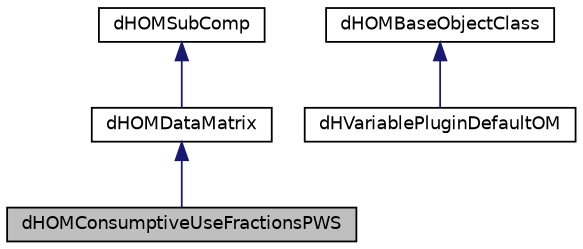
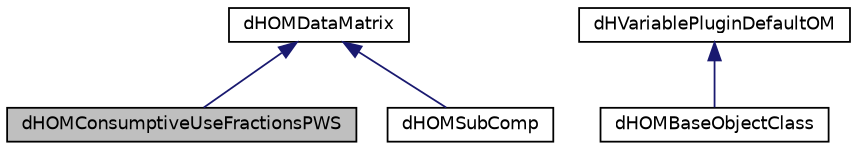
  digraph {
    node [color=black fillcolor=white fontname=Helvetica fontsize=10 shape=record style=filled]
    edge [color=midnightblue dir=back fontname=Helvetica fontsize=10 labelfontname=Helvetica labelfontsize=10 style=solid]
    n1 [fillcolor=grey75 fontcolor=black height=0.2 label=dHOMConsumptiveUseFractionsPWS width=0.4]
    n2 [height=0.2 label=dHOMDataMatrix width=0.4]
    n3 [height=0.2 label=dHOMSubComp width=0.4]
    n4 [height=0.2 label=dHOMBaseObjectClass width=0.4]
    n5 [height=0.2 label=dHVariablePluginDefaultOM width=0.4]
    n2 -> n1
-   n3 -> n2
-   n4 -> n5
+   n2 -> n3
+   n5 -> n4
  }
